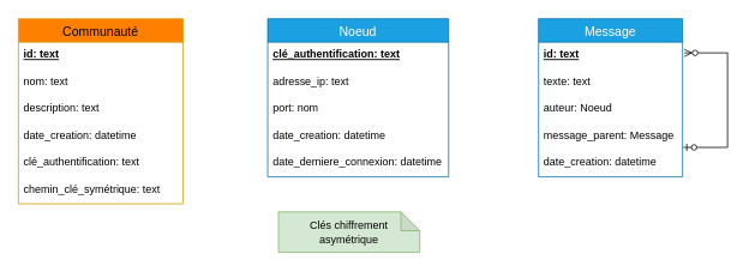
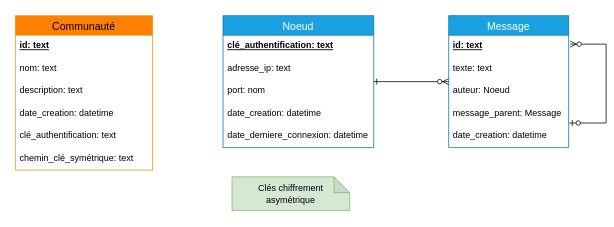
  <mxCell id="0" />
  <mxCell id="1" parent="0" />
  <mxCell id="2" value="Noeud" style="swimlane;fontStyle=0;childLayout=stackLayout;horizontal=1;startSize=26;horizontalStack=0;resizeParent=1;resizeParentMax=0;resizeLast=0;collapsible=1;marginBottom=0;align=center;fontSize=14;fillColor=#1ba1e2;strokeColor=#006EAF;fontColor=#ffffff;" parent="1" vertex="1"><mxGeometry x="297" y="20" width="201" height="176" as="geometry" /></mxCell>
  <mxCell id="3" value="clé_authentification: text" style="text;strokeColor=none;fillColor=none;spacingLeft=4;spacingRight=4;overflow=hidden;rotatable=0;points=[[0,0.5],[1,0.5]];portConstraint=eastwest;fontSize=12;fontStyle=5" parent="2" vertex="1"><mxGeometry y="26" width="201" height="30" as="geometry" /></mxCell>
  <mxCell id="4" value="adresse_ip: text" style="text;strokeColor=none;fillColor=none;spacingLeft=4;spacingRight=4;overflow=hidden;rotatable=0;points=[[0,0.5],[1,0.5]];portConstraint=eastwest;fontSize=12;fontStyle=0" parent="2" vertex="1"><mxGeometry y="56" width="201" height="30" as="geometry" /></mxCell>
  <mxCell id="5" value="port: nom" style="text;strokeColor=none;fillColor=none;spacingLeft=4;spacingRight=4;overflow=hidden;rotatable=0;points=[[0,0.5],[1,0.5]];portConstraint=eastwest;fontSize=12;fontStyle=0" vertex="1" parent="2"><mxGeometry y="86" width="201" height="30" as="geometry" /></mxCell>
  <mxCell id="6" value="date_creation: datetime" style="text;strokeColor=none;fillColor=none;spacingLeft=4;spacingRight=4;overflow=hidden;rotatable=0;points=[[0,0.5],[1,0.5]];portConstraint=eastwest;fontSize=12;" parent="2" vertex="1"><mxGeometry y="116" width="201" height="30" as="geometry" /></mxCell>
  <mxCell id="7" value="date_derniere_connexion: datetime" style="text;strokeColor=none;fillColor=none;spacingLeft=4;spacingRight=4;overflow=hidden;rotatable=0;points=[[0,0.5],[1,0.5]];portConstraint=eastwest;fontSize=12;" parent="2" vertex="1"><mxGeometry y="146" width="201" height="30" as="geometry" /></mxCell>
  <mxCell id="8" value="Message" style="swimlane;fontStyle=0;childLayout=stackLayout;horizontal=1;startSize=26;horizontalStack=0;resizeParent=1;resizeParentMax=0;resizeLast=0;collapsible=1;marginBottom=0;align=center;fontSize=14;fillColor=#1ba1e2;strokeColor=#006EAF;fontColor=#ffffff;" parent="1" vertex="1"><mxGeometry x="598" y="20" width="160" height="176" as="geometry" /></mxCell>
  <mxCell id="9" value="id: text" style="text;strokeColor=none;fillColor=none;spacingLeft=4;spacingRight=4;overflow=hidden;rotatable=0;points=[[0,0.5],[1,0.5]];portConstraint=eastwest;fontSize=12;fontStyle=5" parent="8" vertex="1"><mxGeometry y="26" width="160" height="30" as="geometry" /></mxCell>
  <mxCell id="10" value="texte: text" style="text;strokeColor=none;fillColor=none;spacingLeft=4;spacingRight=4;overflow=hidden;rotatable=0;points=[[0,0.5],[1,0.5]];portConstraint=eastwest;fontSize=12;" parent="8" vertex="1"><mxGeometry y="56" width="160" height="30" as="geometry" /></mxCell>
  <mxCell id="11" value="auteur: Noeud" style="text;strokeColor=none;fillColor=none;spacingLeft=4;spacingRight=4;overflow=hidden;rotatable=0;points=[[0,0.5],[1,0.5]];portConstraint=eastwest;fontSize=12;" parent="8" vertex="1"><mxGeometry y="86" width="160" height="30" as="geometry" /></mxCell>
  <mxCell id="12" style="edgeStyle=orthogonalEdgeStyle;rounded=0;orthogonalLoop=1;jettySize=auto;html=1;startArrow=ERzeroToOne;startFill=1;endArrow=ERzeroToMany;endFill=1;exitX=1.005;exitY=0.907;exitDx=0;exitDy=0;exitPerimeter=0;" parent="8" source="13" edge="1"><mxGeometry relative="1" as="geometry"><mxPoint x="162" y="38" as="targetPoint" /><Array as="points"><mxPoint x="210" y="143" /><mxPoint x="210" y="38" /></Array></mxGeometry></mxCell>
  <mxCell id="13" value="message_parent: Message" style="text;strokeColor=none;fillColor=none;spacingLeft=4;spacingRight=4;overflow=hidden;rotatable=0;points=[[0,0.5],[1,0.5]];portConstraint=eastwest;fontSize=12;" parent="8" vertex="1"><mxGeometry y="116" width="160" height="30" as="geometry" /></mxCell>
  <mxCell id="14" value="date_creation: datetime" style="text;strokeColor=none;fillColor=none;spacingLeft=4;spacingRight=4;overflow=hidden;rotatable=0;points=[[0,0.5],[1,0.5]];portConstraint=eastwest;fontSize=12;" parent="8" vertex="1"><mxGeometry y="146" width="160" height="30" as="geometry" /></mxCell>
+ <mxCell id="15" style="edgeStyle=orthogonalEdgeStyle;rounded=0;orthogonalLoop=1;jettySize=auto;html=1;endArrow=ERone;endFill=0;startArrow=ERzeroToMany;startFill=1;" parent="1" source="8" target="2" edge="1"><mxGeometry relative="1" as="geometry" /></mxCell>
  <mxCell id="16" value="Communauté" style="swimlane;fontStyle=0;childLayout=stackLayout;horizontal=1;startSize=26;horizontalStack=0;resizeParent=1;resizeParentMax=0;resizeLast=0;collapsible=1;marginBottom=0;align=center;fontSize=14;fillColor=#FF8000;strokeColor=#d79b00;" parent="1" vertex="1"><mxGeometry x="20" y="20" width="183" height="206" as="geometry" /></mxCell>
  <mxCell id="17" value="id: text" style="text;strokeColor=none;fillColor=none;spacingLeft=4;spacingRight=4;overflow=hidden;rotatable=0;points=[[0,0.5],[1,0.5]];portConstraint=eastwest;fontSize=12;fontStyle=5" parent="16" vertex="1"><mxGeometry y="26" width="183" height="30" as="geometry" /></mxCell>
  <mxCell id="18" value="nom: text" style="text;strokeColor=none;fillColor=none;spacingLeft=4;spacingRight=4;overflow=hidden;rotatable=0;points=[[0,0.5],[1,0.5]];portConstraint=eastwest;fontSize=12;fontStyle=0" parent="16" vertex="1"><mxGeometry y="56" width="183" height="30" as="geometry" /></mxCell>
  <mxCell id="19" value="description: text" style="text;strokeColor=none;fillColor=none;spacingLeft=4;spacingRight=4;overflow=hidden;rotatable=0;points=[[0,0.5],[1,0.5]];portConstraint=eastwest;fontSize=12;" parent="16" vertex="1"><mxGeometry y="86" width="183" height="30" as="geometry" /></mxCell>
  <mxCell id="20" value="date_creation: datetime" style="text;strokeColor=none;fillColor=none;spacingLeft=4;spacingRight=4;overflow=hidden;rotatable=0;points=[[0,0.5],[1,0.5]];portConstraint=eastwest;fontSize=12;" parent="16" vertex="1"><mxGeometry y="116" width="183" height="30" as="geometry" /></mxCell>
  <mxCell id="21" value="clé_authentification: text" style="text;strokeColor=none;fillColor=none;spacingLeft=4;spacingRight=4;overflow=hidden;rotatable=0;points=[[0,0.5],[1,0.5]];portConstraint=eastwest;fontSize=12;" vertex="1" parent="16"><mxGeometry y="146" width="183" height="30" as="geometry" /></mxCell>
  <mxCell id="22" value="chemin_clé_symétrique: text" style="text;strokeColor=none;fillColor=none;spacingLeft=4;spacingRight=4;overflow=hidden;rotatable=0;points=[[0,0.5],[1,0.5]];portConstraint=eastwest;fontSize=12;" vertex="1" parent="16"><mxGeometry y="176" width="183" height="30" as="geometry" /></mxCell>
  <mxCell id="23" value="Clés chiffrement&lt;br&gt;asymétrique" style="shape=note;whiteSpace=wrap;html=1;backgroundOutline=1;darkOpacity=0.05;size=21;fillColor=#d5e8d4;strokeColor=#82b366;" vertex="1" parent="1"><mxGeometry x="309" y="235" width="157" height="45" as="geometry" /></mxCell>
